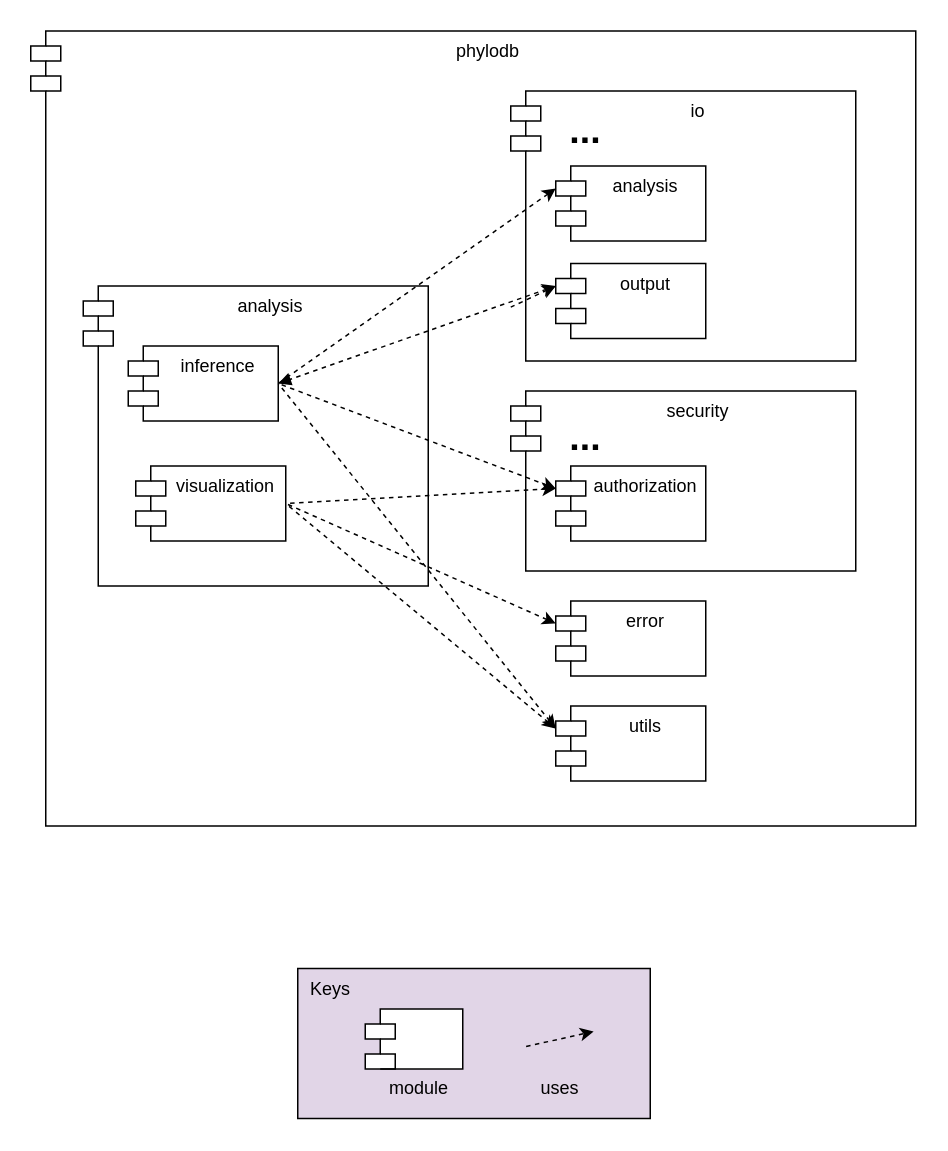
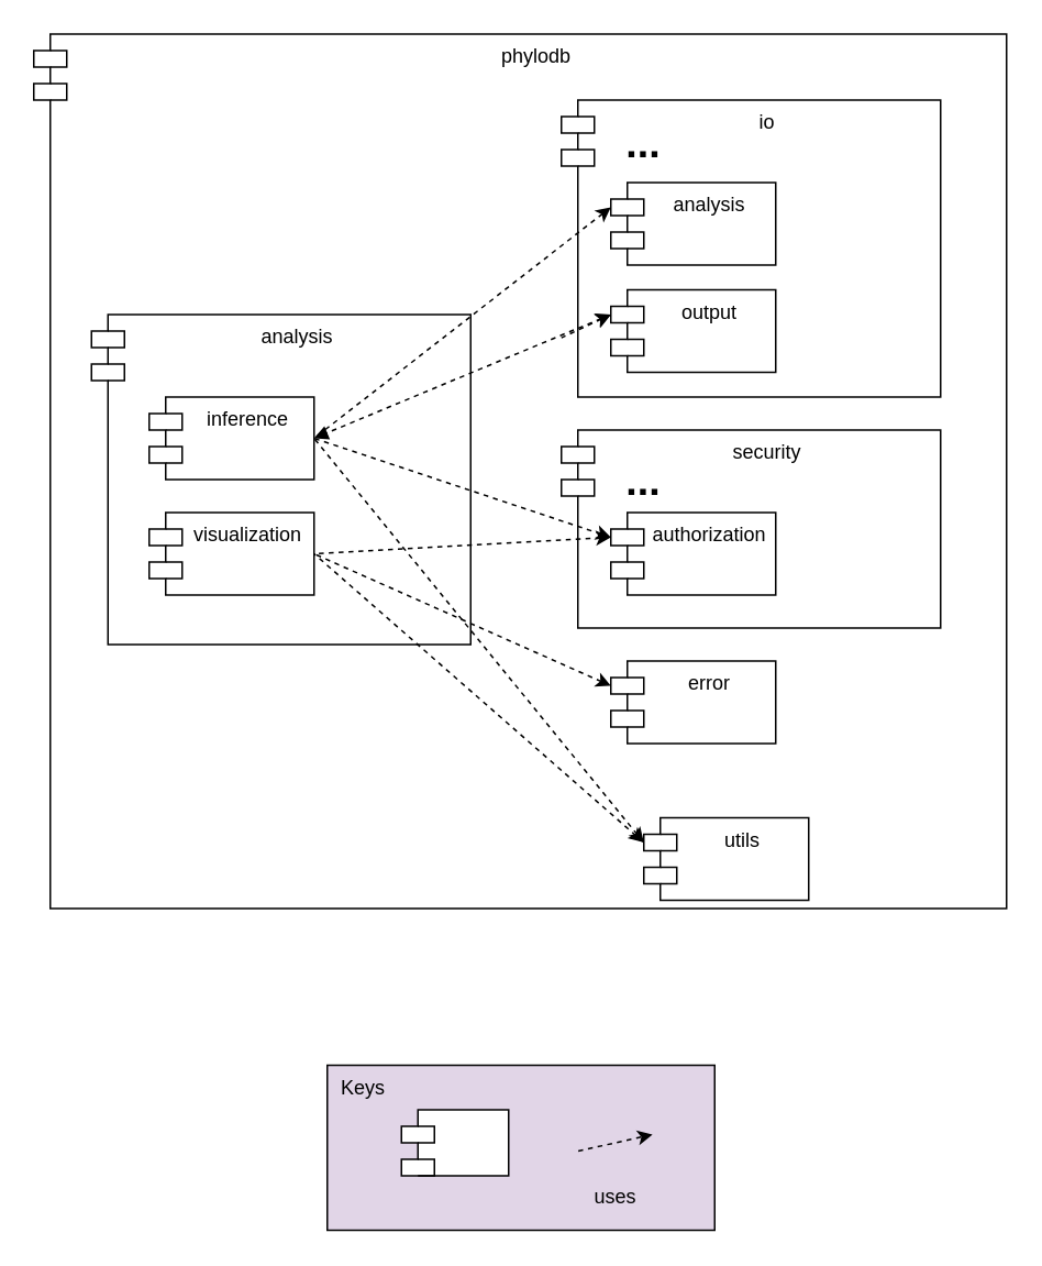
  <mxCell id="0" />
  <mxCell id="1" parent="0" />
  <mxCell id="2" value="phylodb" style="shape=module;align=left;spacingLeft=20;align=center;verticalAlign=top;fillColor=none;" parent="1" vertex="1"><mxGeometry x="20" y="20" width="590" height="530" as="geometry" /></mxCell>
  <mxCell id="3" value="analysis" style="shape=module;align=left;spacingLeft=20;align=center;verticalAlign=top;fillColor=none;" parent="1" vertex="1"><mxGeometry x="55" y="190" width="230" height="200" as="geometry" /></mxCell>
  <mxCell id="4" value="visualization" style="shape=module;align=left;spacingLeft=20;align=center;verticalAlign=top;" parent="1" vertex="1"><mxGeometry x="90" y="310" width="100" height="50" as="geometry" /></mxCell>
  <mxCell id="5" value="error" style="shape=module;align=left;spacingLeft=20;align=center;verticalAlign=top;" parent="1" vertex="1"><mxGeometry x="370" y="400" width="100" height="50" as="geometry" /></mxCell>
- <mxCell id="6" value="utils" style="shape=module;align=left;spacingLeft=20;align=center;verticalAlign=top;" parent="1" vertex="1"><mxGeometry x="370" y="470" width="100" height="50" as="geometry" /></mxCell>
- <mxCell id="7" value="inference" style="shape=module;align=left;spacingLeft=20;align=center;verticalAlign=top;" parent="1" vertex="1"><mxGeometry x="85" y="230" width="100" height="50" as="geometry" /></mxCell>
+ <mxCell id="6" value="utils" style="shape=module;align=left;spacingLeft=20;align=center;verticalAlign=top;" parent="1" vertex="1"><mxGeometry x="390" y="495" width="100" height="50" as="geometry" /></mxCell>
+ <mxCell id="7" value="inference" style="shape=module;align=left;spacingLeft=20;align=center;verticalAlign=top;" parent="1" vertex="1"><mxGeometry x="90" y="240" width="100" height="50" as="geometry" /></mxCell>
  <mxCell id="8" value="" style="endArrow=none;dashed=1;html=1;exitX=0;exitY=0;exitDx=0;exitDy=15;exitPerimeter=0;startArrow=classic;startFill=1;entryX=1;entryY=0.5;entryDx=0;entryDy=0;" parent="1" source="6" target="4" edge="1"><mxGeometry width="50" height="50" relative="1" as="geometry"><mxPoint x="220" y="380" as="sourcePoint" /><mxPoint x="180" y="360" as="targetPoint" /></mxGeometry></mxCell>
  <mxCell id="9" value="" style="endArrow=none;dashed=1;html=1;exitX=0;exitY=0;exitDx=0;exitDy=15;exitPerimeter=0;startArrow=classic;startFill=1;entryX=1;entryY=0.5;entryDx=0;entryDy=0;" parent="1" source="5" target="4" edge="1"><mxGeometry width="50" height="50" relative="1" as="geometry"><mxPoint x="350" y="295" as="sourcePoint" /><mxPoint x="230" y="260" as="targetPoint" /></mxGeometry></mxCell>
  <mxCell id="10" value="io" style="shape=module;align=left;spacingLeft=20;align=center;verticalAlign=top;fillColor=none;" parent="1" vertex="1"><mxGeometry x="340" y="60" width="230" height="180" as="geometry" /></mxCell>
  <mxCell id="11" value="output" style="shape=module;align=left;spacingLeft=20;align=center;verticalAlign=top;" parent="1" vertex="1"><mxGeometry x="370" y="175" width="100" height="50" as="geometry" /></mxCell>
  <mxCell id="12" value="analysis" style="shape=module;align=left;spacingLeft=20;align=center;verticalAlign=top;" parent="1" vertex="1"><mxGeometry x="370" y="110" width="100" height="50" as="geometry" /></mxCell>
  <mxCell id="13" value="" style="endArrow=none;dashed=1;html=1;exitX=0;exitY=0;exitDx=0;exitDy=15;exitPerimeter=0;startArrow=classic;startFill=1;" parent="1" source="11" target="10" edge="1"><mxGeometry width="50" height="50" relative="1" as="geometry"><mxPoint x="350" y="290" as="sourcePoint" /><mxPoint x="230" y="260" as="targetPoint" /></mxGeometry></mxCell>
  <mxCell id="14" value="" style="endArrow=none;dashed=1;html=1;exitX=0;exitY=0;exitDx=0;exitDy=15;exitPerimeter=0;startArrow=classic;startFill=1;entryX=1;entryY=0.5;entryDx=0;entryDy=0;" parent="1" source="12" target="7" edge="1"><mxGeometry width="50" height="50" relative="1" as="geometry"><mxPoint x="380" y="205" as="sourcePoint" /><mxPoint x="230" y="260" as="targetPoint" /></mxGeometry></mxCell>
  <mxCell id="15" value="" style="endArrow=none;dashed=1;html=1;exitX=0;exitY=0;exitDx=0;exitDy=15;exitPerimeter=0;startArrow=classic;startFill=1;entryX=1;entryY=0.5;entryDx=0;entryDy=0;" parent="1" source="6" target="7" edge="1"><mxGeometry width="50" height="50" relative="1" as="geometry"><mxPoint x="350" y="290" as="sourcePoint" /><mxPoint x="220" y="170" as="targetPoint" /></mxGeometry></mxCell>
  <mxCell id="16" value="" style="endArrow=block;dashed=1;html=1;exitX=0;exitY=0;exitDx=0;exitDy=15;exitPerimeter=0;startArrow=classic;startFill=1;entryX=1;entryY=0.5;entryDx=0;entryDy=0;" parent="1" source="11" target="7" edge="1"><mxGeometry width="50" height="50" relative="1" as="geometry"><mxPoint x="350" y="365" as="sourcePoint" /><mxPoint x="230" y="180" as="targetPoint" /></mxGeometry></mxCell>
  <mxCell id="17" value="&lt;b&gt;&lt;font style=&quot;font-size: 25px&quot;&gt;...&lt;/font&gt;&lt;/b&gt;" style="text;html=1;strokeColor=none;fillColor=none;align=center;verticalAlign=middle;whiteSpace=wrap;rounded=0;" parent="1" vertex="1"><mxGeometry x="370" y="75" width="40" height="20" as="geometry" /></mxCell>
  <mxCell id="18" value="security" style="shape=module;align=left;spacingLeft=20;align=center;verticalAlign=top;fillColor=none;" parent="1" vertex="1"><mxGeometry x="340" y="260" width="230" height="120" as="geometry" /></mxCell>
  <mxCell id="19" value="&lt;b&gt;&lt;font style=&quot;font-size: 25px&quot;&gt;...&lt;/font&gt;&lt;/b&gt;" style="text;html=1;strokeColor=none;fillColor=none;align=center;verticalAlign=middle;whiteSpace=wrap;rounded=0;" parent="1" vertex="1"><mxGeometry x="370" y="280" width="40" height="20" as="geometry" /></mxCell>
  <mxCell id="20" value="authorization" style="shape=module;align=left;spacingLeft=20;align=center;verticalAlign=top;" parent="1" vertex="1"><mxGeometry x="370" y="310" width="100" height="50" as="geometry" /></mxCell>
  <mxCell id="21" style="edgeStyle=orthogonalEdgeStyle;rounded=0;orthogonalLoop=1;jettySize=auto;html=1;exitX=0.5;exitY=1;exitDx=0;exitDy=0;" parent="1" source="2" target="2" edge="1"><mxGeometry relative="1" as="geometry" /></mxCell>
  <mxCell id="22" value="" style="endArrow=none;dashed=1;html=1;exitX=0;exitY=0;exitDx=0;exitDy=15;exitPerimeter=0;startArrow=classic;startFill=1;entryX=1;entryY=0.5;entryDx=0;entryDy=0;" parent="1" source="20" target="7" edge="1"><mxGeometry width="50" height="50" relative="1" as="geometry"><mxPoint x="380" y="135" as="sourcePoint" /><mxPoint x="200" y="275" as="targetPoint" /></mxGeometry></mxCell>
  <mxCell id="23" value="" style="endArrow=none;dashed=1;html=1;exitX=0;exitY=0;exitDx=0;exitDy=15;exitPerimeter=0;startArrow=classic;startFill=1;entryX=1;entryY=0.5;entryDx=0;entryDy=0;" parent="1" source="20" target="4" edge="1"><mxGeometry width="50" height="50" relative="1" as="geometry"><mxPoint x="380" y="335" as="sourcePoint" /><mxPoint x="200" y="275" as="targetPoint" /></mxGeometry></mxCell>
  <mxCell id="24" value="" style="group" vertex="1" connectable="0" parent="1"><mxGeometry x="198" y="645" width="235" height="100" as="geometry" /></mxCell>
  <mxCell id="25" value="&amp;nbsp; Keys" style="rounded=0;whiteSpace=wrap;html=1;align=left;verticalAlign=top;fillColor=#e1d5e7;" vertex="1" parent="24"><mxGeometry width="235" height="100" as="geometry" /></mxCell>
  <mxCell id="26" value="" style="endArrow=classic;html=1;exitX=1;exitY=0.5;exitDx=0;exitDy=0;startArrow=none;startFill=0;endFill=1;dashed=1;" edge="1" parent="24"><mxGeometry width="50" height="50" relative="1" as="geometry"><mxPoint x="152.25" y="52" as="sourcePoint" /><mxPoint x="197.25" y="42" as="targetPoint" /></mxGeometry></mxCell>
  <mxCell id="27" value="uses" style="text;html=1;strokeColor=none;fillColor=none;align=center;verticalAlign=middle;whiteSpace=wrap;rounded=0;" vertex="1" parent="24"><mxGeometry x="145" y="70" width="59.5" height="20" as="geometry" /></mxCell>
  <mxCell id="28" value="" style="shape=module;align=left;spacingLeft=20;align=center;verticalAlign=top;" vertex="1" parent="24"><mxGeometry x="45" y="27" width="65" height="40" as="geometry" /></mxCell>
- <mxCell id="29" value="module" style="text;html=1;strokeColor=none;fillColor=none;align=center;verticalAlign=middle;whiteSpace=wrap;rounded=0;" vertex="1" parent="24"><mxGeometry x="50.5" y="70" width="59.5" height="20" as="geometry" /></mxCell>
